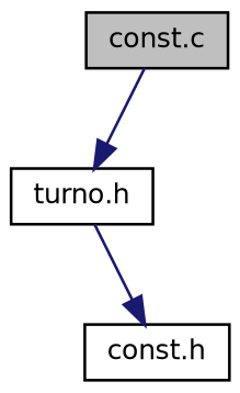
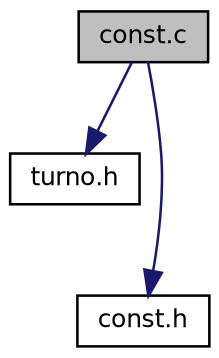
  digraph {
    node [color=black fillcolor=white fontname=Helvetica fontsize=10 shape=record style=filled]
    edge [color=midnightblue fontname=Helvetica fontsize=10 labelfontname=Helvetica labelfontsize=10 style=solid]
    n1 [fillcolor=grey75 fontcolor=black height=0.2 label="const.c" width=0.4]
    n2 [height=0.2 label="turno.h" width=0.4]
    n3 [height=0.2 label="const.h" width=0.4]
    n1 -> n2
-   n2 -> n3
+   n1 -> n3
  }
